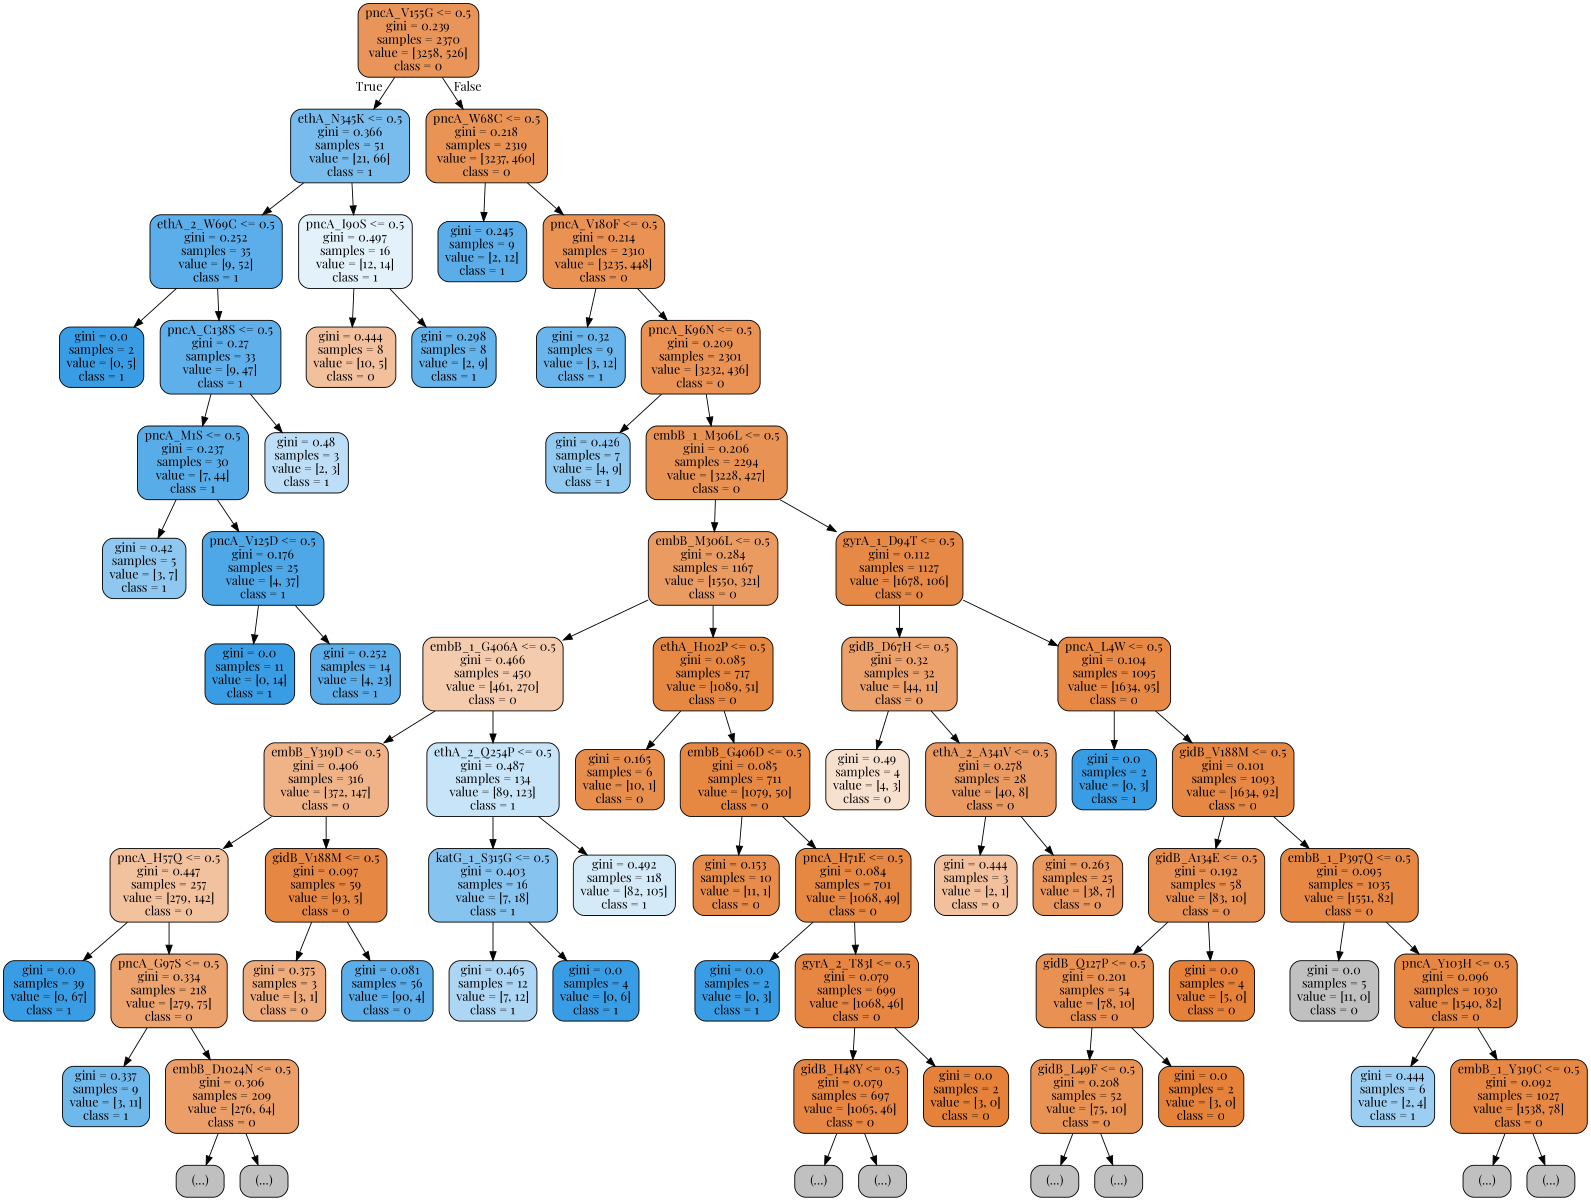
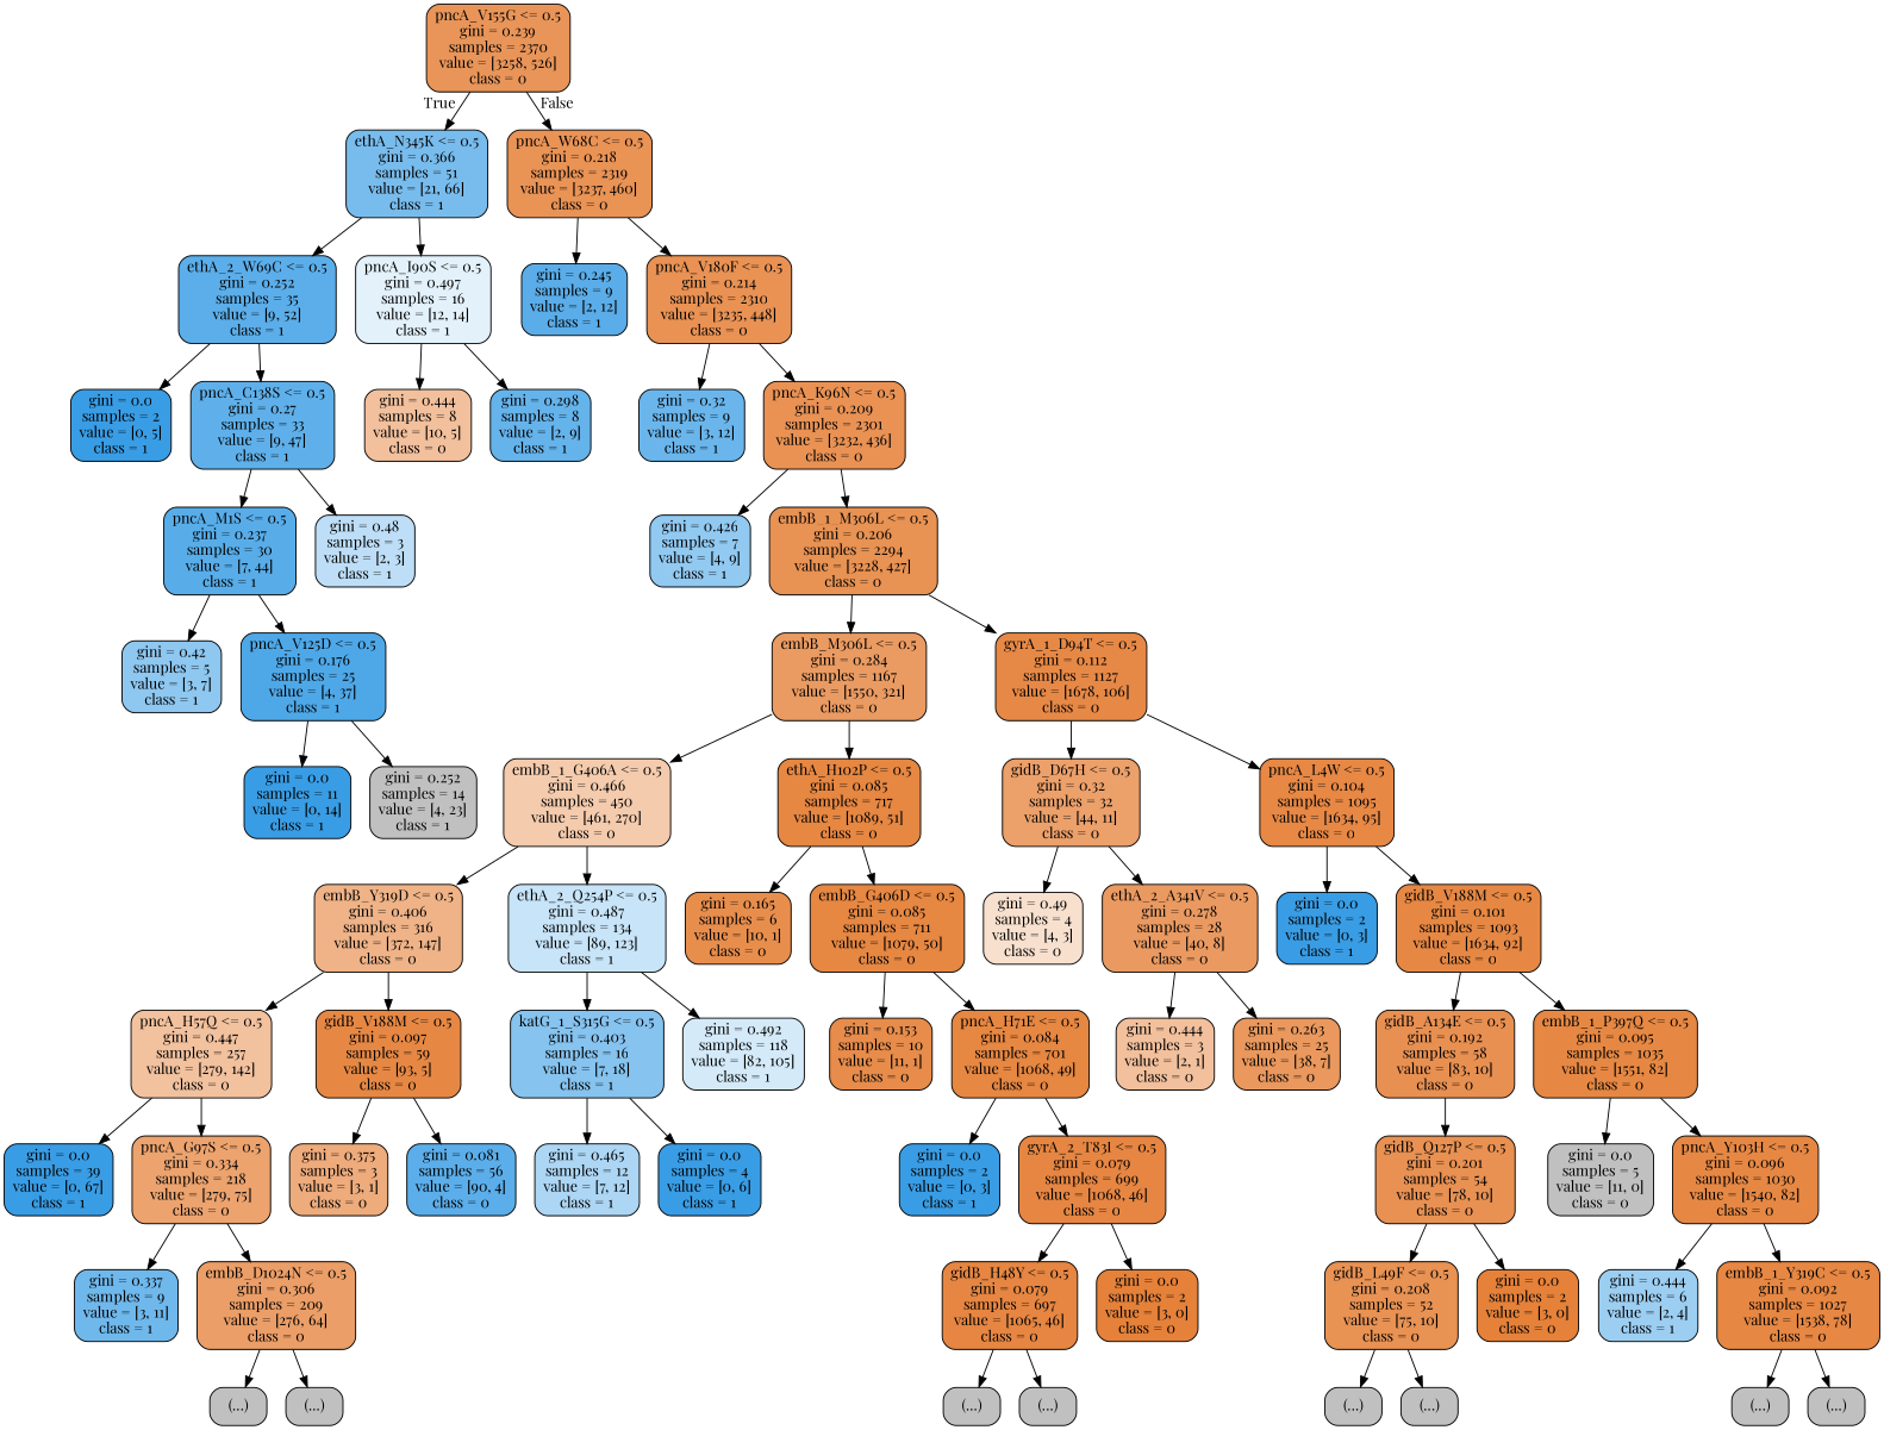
  digraph {
    fontname="Playfair Display"
    node [color=black fillcolor="#C0C0C0" fontname="Playfair Display" shape=box style="filled, rounded"]
    edge [fontname="Playfair Display"]
    n1 [fillcolor="#e99559" label="pncA_V155G <= 0.5\ngini = 0.239\nsamples = 2370\nvalue = [3258, 526]\nclass = 0"]
    n2 [fillcolor="#78bced" label="ethA_N345K <= 0.5\ngini = 0.366\nsamples = 51\nvalue = [21, 66]\nclass = 1"]
    n3 [fillcolor="#e99355" label="pncA_W68C <= 0.5\ngini = 0.218\nsamples = 2319\nvalue = [3237, 460]\nclass = 0"]
    n4 [fillcolor="#5baeea" label="ethA_2_W69C <= 0.5\ngini = 0.252\nsamples = 35\nvalue = [9, 52]\nclass = 1"]
    n5 [fillcolor="#e3f1fb" label="pncA_I90S <= 0.5\ngini = 0.497\nsamples = 16\nvalue = [12, 14]\nclass = 1"]
    n6 [fillcolor="#5aade9" label="gini = 0.245\nsamples = 9\nvalue = [2, 12]\nclass = 1"]
    n7 [fillcolor="#e99254" label="pncA_V180F <= 0.5\ngini = 0.214\nsamples = 2310\nvalue = [3235, 448]\nclass = 0"]
    n8 [fillcolor="#399de5" label="gini = 0.0\nsamples = 2\nvalue = [0, 5]\nclass = 1"]
    n9 [fillcolor="#5fb0ea" label="pncA_C138S <= 0.5\ngini = 0.27\nsamples = 33\nvalue = [9, 47]\nclass = 1"]
    n10 [fillcolor="#f2c09c" label="gini = 0.444\nsamples = 8\nvalue = [10, 5]\nclass = 0"]
    n11 [fillcolor="#65b3eb" label="gini = 0.298\nsamples = 8\nvalue = [2, 9]\nclass = 1"]
    n12 [fillcolor="#58ade9" label="pncA_M1S <= 0.5\ngini = 0.237\nsamples = 30\nvalue = [7, 44]\nclass = 1"]
    n13 [fillcolor="#bddef6" label="gini = 0.48\nsamples = 3\nvalue = [2, 3]\nclass = 1"]
    n14 [fillcolor="#8ec7f0" label="gini = 0.42\nsamples = 5\nvalue = [3, 7]\nclass = 1"]
    n15 [fillcolor="#4ea8e8" label="pncA_V125D <= 0.5\ngini = 0.176\nsamples = 25\nvalue = [4, 37]\nclass = 1"]
    n16 [fillcolor="#399de5" label="gini = 0.0\nsamples = 11\nvalue = [0, 14]\nclass = 1"]
-   n17 [fillcolor="#5baeea" label="gini = 0.252\nsamples = 14\nvalue = [4, 23]\nclass = 1"]
+   n17 [label="gini = 0.252\nsamples = 14\nvalue = [4, 23]\nclass = 1"]
    n18 [fillcolor="#6ab6ec" label="gini = 0.32\nsamples = 9\nvalue = [3, 12]\nclass = 1"]
    n19 [fillcolor="#e99254" label="pncA_K96N <= 0.5\ngini = 0.209\nsamples = 2301\nvalue = [3232, 436]\nclass = 0"]
    n20 [fillcolor="#91c9f1" label="gini = 0.426\nsamples = 7\nvalue = [4, 9]\nclass = 1"]
    n21 [fillcolor="#e89253" label="embB_1_M306L <= 0.5\ngini = 0.206\nsamples = 2294\nvalue = [3228, 427]\nclass = 0"]
    n22 [fillcolor="#ea9b62" label="embB_M306L <= 0.5\ngini = 0.284\nsamples = 1167\nvalue = [1550, 321]\nclass = 0"]
    n23 [fillcolor="#e78946" label="gyrA_1_D94T <= 0.5\ngini = 0.112\nsamples = 1127\nvalue = [1678, 106]\nclass = 0"]
    n24 [fillcolor="#f4cbad" label="embB_1_G406A <= 0.5\ngini = 0.466\nsamples = 450\nvalue = [461, 270]\nclass = 0"]
    n25 [fillcolor="#e68742" label="ethA_H102P <= 0.5\ngini = 0.085\nsamples = 717\nvalue = [1089, 51]\nclass = 0"]
    n26 [fillcolor="#eca06a" label="gidB_D67H <= 0.5\ngini = 0.32\nsamples = 32\nvalue = [44, 11]\nclass = 0"]
    n27 [fillcolor="#e78845" label="pncA_L4W <= 0.5\ngini = 0.104\nsamples = 1095\nvalue = [1634, 95]\nclass = 0"]
    n28 [fillcolor="#efb387" label="embB_Y319D <= 0.5\ngini = 0.406\nsamples = 316\nvalue = [372, 147]\nclass = 0"]
    n29 [fillcolor="#c8e4f8" label="ethA_2_Q254P <= 0.5\ngini = 0.487\nsamples = 134\nvalue = [89, 123]\nclass = 1"]
    n30 [fillcolor="#e88e4d" label="gini = 0.165\nsamples = 6\nvalue = [10, 1]\nclass = 0"]
    n31 [fillcolor="#e68742" label="embB_G406D <= 0.5\ngini = 0.085\nsamples = 711\nvalue = [1079, 50]\nclass = 0"]
    n32 [fillcolor="#f2c19e" label="pncA_H57Q <= 0.5\ngini = 0.447\nsamples = 257\nvalue = [279, 142]\nclass = 0"]
    n33 [fillcolor="#e68844" label="gidB_V188M <= 0.5\ngini = 0.097\nsamples = 59\nvalue = [93, 5]\nclass = 0"]
    n34 [fillcolor="#86c3ef" label="katG_1_S315G <= 0.5\ngini = 0.403\nsamples = 16\nvalue = [7, 18]\nclass = 1"]
    n35 [fillcolor="#d4eaf9" label="gini = 0.492\nsamples = 118\nvalue = [82, 105]\nclass = 1"]
    n36 [fillcolor="#399de5" label="gini = 0.0\nsamples = 39\nvalue = [0, 67]\nclass = 1"]
    n37 [fillcolor="#eca36e" label="pncA_G97S <= 0.5\ngini = 0.334\nsamples = 218\nvalue = [279, 75]\nclass = 0"]
    n38 [fillcolor="#eeab7b" label="gini = 0.375\nsamples = 3\nvalue = [3, 1]\nclass = 0"]
    n39 [fillcolor="#5baeea" label="gini = 0.081\nsamples = 56\nvalue = [90, 4]\nclass = 0"]
    n40 [fillcolor="#6fb8ec" label="gini = 0.337\nsamples = 9\nvalue = [3, 11]\nclass = 1"]
    n41 [fillcolor="#eb9e67" label="embB_D1024N <= 0.5\ngini = 0.306\nsamples = 209\nvalue = [276, 64]\nclass = 0"]
    n42 [label="(...)"]
    n43 [label="(...)"]
    n44 [fillcolor="#acd6f4" label="gini = 0.465\nsamples = 12\nvalue = [7, 12]\nclass = 1"]
    n45 [fillcolor="#399de5" label="gini = 0.0\nsamples = 4\nvalue = [0, 6]\nclass = 1"]
    n46 [fillcolor="#e78c4b" label="gini = 0.153\nsamples = 10\nvalue = [11, 1]\nclass = 0"]
    n47 [fillcolor="#e68742" label="pncA_H71E <= 0.5\ngini = 0.084\nsamples = 701\nvalue = [1068, 49]\nclass = 0"]
    n48 [fillcolor="#399de5" label="gini = 0.0\nsamples = 2\nvalue = [0, 3]\nclass = 1"]
    n49 [fillcolor="#e68642" label="gyrA_2_T83I <= 0.5\ngini = 0.079\nsamples = 699\nvalue = [1068, 46]\nclass = 0"]
    n50 [fillcolor="#e68642" label="gidB_H48Y <= 0.5\ngini = 0.079\nsamples = 697\nvalue = [1065, 46]\nclass = 0"]
    n51 [fillcolor="#e58139" label="gini = 0.0\nsamples = 2\nvalue = [3, 0]\nclass = 0"]
    n52 [label="(...)"]
    n53 [label="(...)"]
    n54 [fillcolor="#f8e0ce" label="gini = 0.49\nsamples = 4\nvalue = [4, 3]\nclass = 0"]
    n55 [fillcolor="#ea9a61" label="ethA_2_A341V <= 0.5\ngini = 0.278\nsamples = 28\nvalue = [40, 8]\nclass = 0"]
    n56 [fillcolor="#399de5" label="gini = 0.0\nsamples = 2\nvalue = [0, 3]\nclass = 1"]
    n57 [fillcolor="#e68844" label="gidB_V188M <= 0.5\ngini = 0.101\nsamples = 1093\nvalue = [1634, 92]\nclass = 0"]
    n58 [fillcolor="#f2c09c" label="gini = 0.444\nsamples = 3\nvalue = [2, 1]\nclass = 0"]
    n59 [fillcolor="#ea985d" label="gini = 0.263\nsamples = 25\nvalue = [38, 7]\nclass = 0"]
    n60 [fillcolor="#e89051" label="gidB_A134E <= 0.5\ngini = 0.192\nsamples = 58\nvalue = [83, 10]\nclass = 0"]
    n61 [fillcolor="#e68843" label="embB_1_P397Q <= 0.5\ngini = 0.095\nsamples = 1035\nvalue = [1551, 82]\nclass = 0"]
    n62 [fillcolor="#e89152" label="gidB_Q127P <= 0.5\ngini = 0.201\nsamples = 54\nvalue = [78, 10]\nclass = 0"]
-   n63 [fillcolor="#e58139" label="gini = 0.0\nsamples = 4\nvalue = [5, 0]\nclass = 0"]
    n64 [label="gini = 0.0\nsamples = 5\nvalue = [11, 0]\nclass = 0"]
    n65 [fillcolor="#e68844" label="pncA_Y103H <= 0.5\ngini = 0.096\nsamples = 1030\nvalue = [1540, 82]\nclass = 0"]
    n66 [fillcolor="#e89253" label="gidB_L49F <= 0.5\ngini = 0.208\nsamples = 52\nvalue = [75, 10]\nclass = 0"]
    n67 [fillcolor="#e58139" label="gini = 0.0\nsamples = 2\nvalue = [3, 0]\nclass = 0"]
    n68 [label="(...)"]
    n69 [label="(...)"]
    n70 [fillcolor="#9ccef2" label="gini = 0.444\nsamples = 6\nvalue = [2, 4]\nclass = 1"]
    n71 [fillcolor="#e68743" label="embB_1_Y319C <= 0.5\ngini = 0.092\nsamples = 1027\nvalue = [1538, 78]\nclass = 0"]
    n72 [label="(...)"]
    n73 [label="(...)"]
    n1 -> n2 [headlabel=True labelangle=45 labeldistance=2.5]
    n1 -> n3 [headlabel=False labelangle=-45 labeldistance=2.5]
    n2 -> n4
    n2 -> n5
    n3 -> n6
    n3 -> n7
    n4 -> n8
    n4 -> n9
    n5 -> n10
    n5 -> n11
    n7 -> n18
    n7 -> n19
    n9 -> n12
    n9 -> n13
    n12 -> n14
    n12 -> n15
    n15 -> n16
    n15 -> n17
    n19 -> n20
    n19 -> n21
    n21 -> n22
    n21 -> n23
    n22 -> n24
    n22 -> n25
    n23 -> n26
    n23 -> n27
    n24 -> n28
    n24 -> n29
    n25 -> n30
    n25 -> n31
    n26 -> n54
    n26 -> n55
    n27 -> n56
    n27 -> n57
    n28 -> n32
    n28 -> n33
    n29 -> n34
    n29 -> n35
    n31 -> n46
    n31 -> n47
    n32 -> n36
    n32 -> n37
    n33 -> n38
    n33 -> n39
    n34 -> n44
    n34 -> n45
    n37 -> n40
    n37 -> n41
    n41 -> n42
    n41 -> n43
    n47 -> n48
    n47 -> n49
    n49 -> n50
    n49 -> n51
    n50 -> n52
    n50 -> n53
    n55 -> n58
    n55 -> n59
    n57 -> n60
    n57 -> n61
    n60 -> n62
-   n60 -> n63
    n61 -> n64
    n61 -> n65
    n62 -> n66
    n62 -> n67
    n65 -> n70
    n65 -> n71
    n66 -> n68
    n66 -> n69
    n71 -> n72
    n71 -> n73
  }
